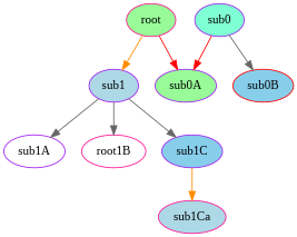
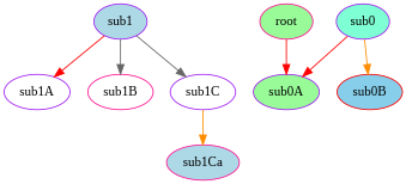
  digraph {
    fontname="Liberation Serif"
    node [color=purple fillcolor=lightblue fontname="Liberation Serif" style=filled]
    edge [color=red fontname="Liberation Serif"]
    sub1
    root [color=deeppink fillcolor=palegreen]
    sub0A [fillcolor=palegreen]
    sub0 [fillcolor=aquamarine]
    sub0B [color=red fillcolor=skyblue]
    sub1A [fillcolor=white]
-   sub1B [color=deeppink fillcolor=white label=root1B]
-   sub1C [fillcolor=skyblue]
+   sub1B [color=deeppink fillcolor=white]
+   sub1C [fillcolor=white]
    sub1Ca [color=deeppink]
-   sub1 -> sub1A [color=gray40]
+   sub1 -> sub1A
    sub1 -> sub1B [color=gray40]
    sub1 -> sub1C [color=gray40]
-   root -> sub1 [color=darkorange]
    root -> sub0A
    sub0 -> sub0A
-   sub0 -> sub0B [color=gray40]
+   sub0 -> sub0B [color=darkorange]
    sub1C -> sub1Ca [color=darkorange]
  }
